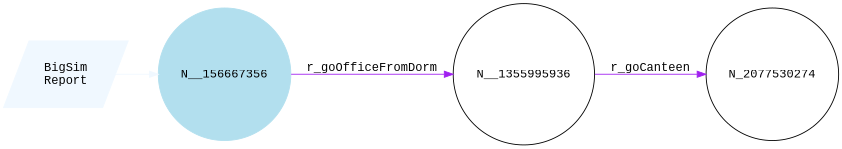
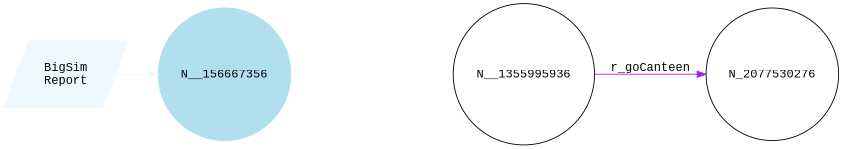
  digraph {
    fontname="Liberation Mono"
    rankdir=LR
    node [fontname="Liberation Mono" shape=circle]
    edge [color=purple fontname="Liberation Mono"]
    n1 [color=aliceblue label="BigSim\nReport" shape=parallelogram style=filled]
    n2 [color=lightblue2 label=N__156667356 style=filled]
    n3 [label=N__1355995936]
-   n4 [label=N_2077530274]
+   n4 [label=N_2077530276]
    n1 -> n2 [color=aliceblue]
-   n2 -> n3 [label=r_goOfficeFromDorm]
    n3 -> n4 [label=r_goCanteen]
  }
